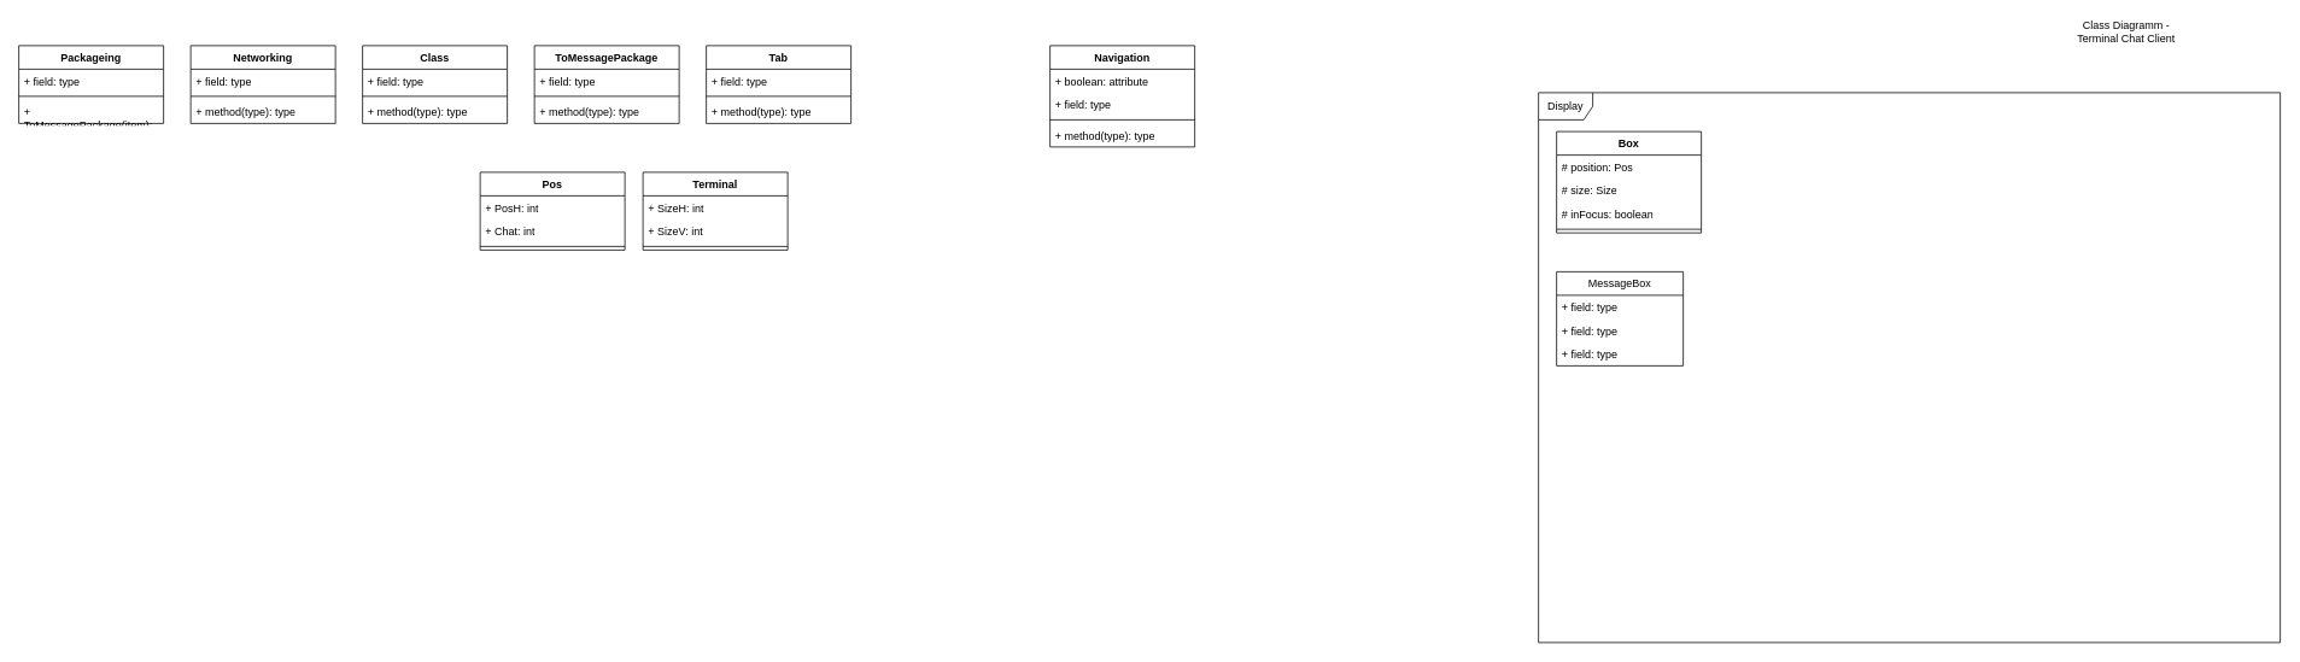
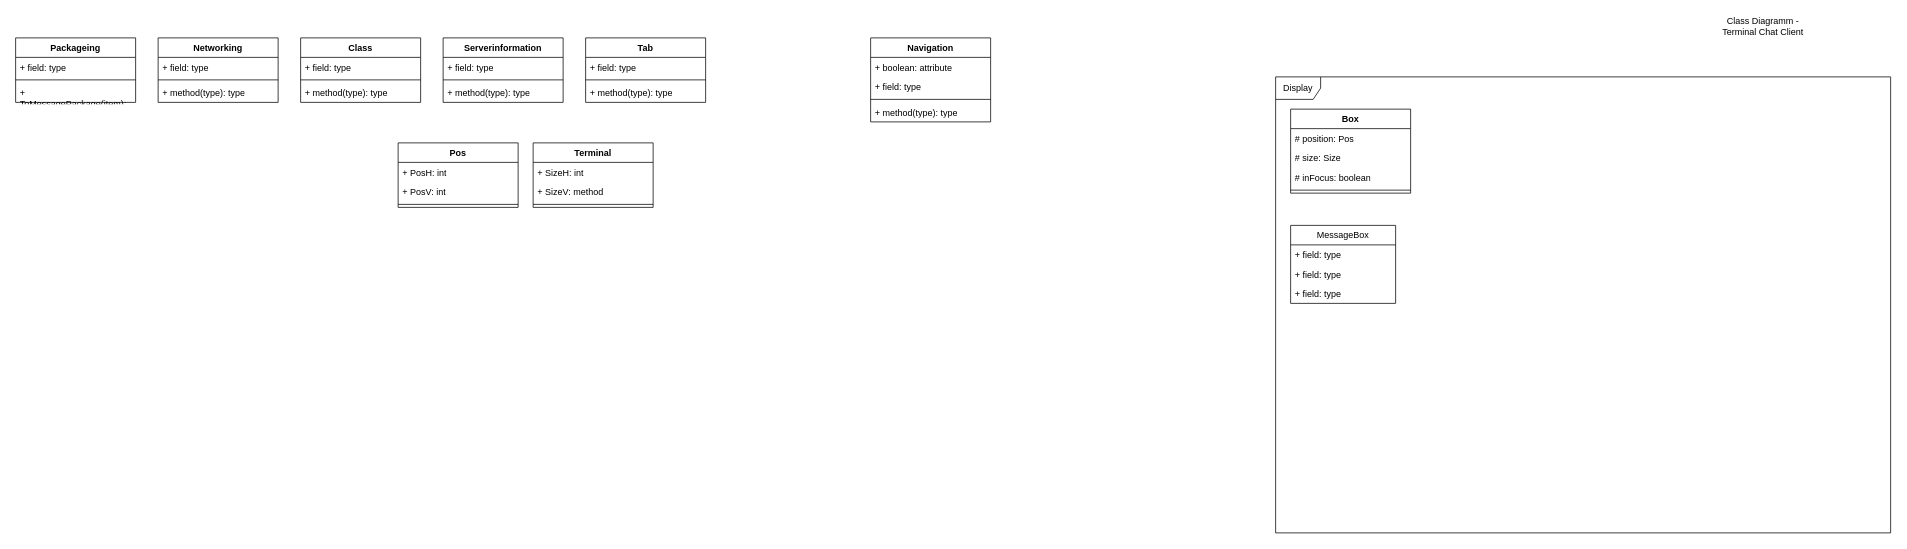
  <mxCell id="0" />
  <mxCell id="1" parent="0" />
  <mxCell id="2" value="Class Diagramm - Terminal Chat Client" style="text;html=1;align=center;verticalAlign=middle;whiteSpace=wrap;rounded=0;" vertex="1" parent="1"><mxGeometry x="2280" y="20" width="140" height="30" as="geometry" /></mxCell>
  <mxCell id="3" value="Packageing" style="swimlane;fontStyle=1;align=center;verticalAlign=top;childLayout=stackLayout;horizontal=1;startSize=26;horizontalStack=0;resizeParent=1;resizeParentMax=0;resizeLast=0;collapsible=1;marginBottom=0;whiteSpace=wrap;html=1;" vertex="1" parent="1"><mxGeometry x="20" y="50" width="160" height="86" as="geometry" /></mxCell>
  <mxCell id="4" value="+ field: type" style="text;strokeColor=none;fillColor=none;align=left;verticalAlign=top;spacingLeft=4;spacingRight=4;overflow=hidden;rotatable=0;points=[[0,0.5],[1,0.5]];portConstraint=eastwest;whiteSpace=wrap;html=1;" vertex="1" parent="3"><mxGeometry y="26" width="160" height="26" as="geometry" /></mxCell>
  <mxCell id="5" value="" style="line;strokeWidth=1;fillColor=none;align=left;verticalAlign=middle;spacingTop=-1;spacingLeft=3;spacingRight=3;rotatable=0;labelPosition=right;points=[];portConstraint=eastwest;strokeColor=inherit;" vertex="1" parent="3"><mxGeometry y="52" width="160" height="8" as="geometry" /></mxCell>
  <mxCell id="6" value="+ ToMessagePackage(item): type" style="text;strokeColor=none;fillColor=none;align=left;verticalAlign=top;spacingLeft=4;spacingRight=4;overflow=hidden;rotatable=0;points=[[0,0.5],[1,0.5]];portConstraint=eastwest;whiteSpace=wrap;html=1;" vertex="1" parent="3"><mxGeometry y="60" width="160" height="26" as="geometry" /></mxCell>
  <mxCell id="7" value="Networking" style="swimlane;fontStyle=1;align=center;verticalAlign=top;childLayout=stackLayout;horizontal=1;startSize=26;horizontalStack=0;resizeParent=1;resizeParentMax=0;resizeLast=0;collapsible=1;marginBottom=0;whiteSpace=wrap;html=1;" vertex="1" parent="1"><mxGeometry x="210" y="50" width="160" height="86" as="geometry" /></mxCell>
  <mxCell id="8" value="+ field: type" style="text;strokeColor=none;fillColor=none;align=left;verticalAlign=top;spacingLeft=4;spacingRight=4;overflow=hidden;rotatable=0;points=[[0,0.5],[1,0.5]];portConstraint=eastwest;whiteSpace=wrap;html=1;" vertex="1" parent="7"><mxGeometry y="26" width="160" height="26" as="geometry" /></mxCell>
  <mxCell id="9" value="" style="line;strokeWidth=1;fillColor=none;align=left;verticalAlign=middle;spacingTop=-1;spacingLeft=3;spacingRight=3;rotatable=0;labelPosition=right;points=[];portConstraint=eastwest;strokeColor=inherit;" vertex="1" parent="7"><mxGeometry y="52" width="160" height="8" as="geometry" /></mxCell>
  <mxCell id="10" value="+ method(type): type" style="text;strokeColor=none;fillColor=none;align=left;verticalAlign=top;spacingLeft=4;spacingRight=4;overflow=hidden;rotatable=0;points=[[0,0.5],[1,0.5]];portConstraint=eastwest;whiteSpace=wrap;html=1;" vertex="1" parent="7"><mxGeometry y="60" width="160" height="26" as="geometry" /></mxCell>
  <mxCell id="11" value="Class" style="swimlane;fontStyle=1;align=center;verticalAlign=top;childLayout=stackLayout;horizontal=1;startSize=26;horizontalStack=0;resizeParent=1;resizeParentMax=0;resizeLast=0;collapsible=1;marginBottom=0;whiteSpace=wrap;html=1;" vertex="1" parent="1"><mxGeometry x="400" y="50" width="160" height="86" as="geometry" /></mxCell>
  <mxCell id="12" value="+ field: type" style="text;strokeColor=none;fillColor=none;align=left;verticalAlign=top;spacingLeft=4;spacingRight=4;overflow=hidden;rotatable=0;points=[[0,0.5],[1,0.5]];portConstraint=eastwest;whiteSpace=wrap;html=1;" vertex="1" parent="11"><mxGeometry y="26" width="160" height="26" as="geometry" /></mxCell>
  <mxCell id="13" value="" style="line;strokeWidth=1;fillColor=none;align=left;verticalAlign=middle;spacingTop=-1;spacingLeft=3;spacingRight=3;rotatable=0;labelPosition=right;points=[];portConstraint=eastwest;strokeColor=inherit;" vertex="1" parent="11"><mxGeometry y="52" width="160" height="8" as="geometry" /></mxCell>
  <mxCell id="14" value="+ method(type): type" style="text;strokeColor=none;fillColor=none;align=left;verticalAlign=top;spacingLeft=4;spacingRight=4;overflow=hidden;rotatable=0;points=[[0,0.5],[1,0.5]];portConstraint=eastwest;whiteSpace=wrap;html=1;" vertex="1" parent="11"><mxGeometry y="60" width="160" height="26" as="geometry" /></mxCell>
- <mxCell id="15" value="ToMessagePackage" style="swimlane;fontStyle=1;align=center;verticalAlign=top;childLayout=stackLayout;horizontal=1;startSize=26;horizontalStack=0;resizeParent=1;resizeParentMax=0;resizeLast=0;collapsible=1;marginBottom=0;whiteSpace=wrap;html=1;" vertex="1" parent="1"><mxGeometry x="590" y="50" width="160" height="86" as="geometry" /></mxCell>
+ <mxCell id="15" value="Serverinformation" style="swimlane;fontStyle=1;align=center;verticalAlign=top;childLayout=stackLayout;horizontal=1;startSize=26;horizontalStack=0;resizeParent=1;resizeParentMax=0;resizeLast=0;collapsible=1;marginBottom=0;whiteSpace=wrap;html=1;" vertex="1" parent="1"><mxGeometry x="590" y="50" width="160" height="86" as="geometry" /></mxCell>
  <mxCell id="16" value="+ field: type" style="text;strokeColor=none;fillColor=none;align=left;verticalAlign=top;spacingLeft=4;spacingRight=4;overflow=hidden;rotatable=0;points=[[0,0.5],[1,0.5]];portConstraint=eastwest;whiteSpace=wrap;html=1;" vertex="1" parent="15"><mxGeometry y="26" width="160" height="26" as="geometry" /></mxCell>
  <mxCell id="17" value="" style="line;strokeWidth=1;fillColor=none;align=left;verticalAlign=middle;spacingTop=-1;spacingLeft=3;spacingRight=3;rotatable=0;labelPosition=right;points=[];portConstraint=eastwest;strokeColor=inherit;" vertex="1" parent="15"><mxGeometry y="52" width="160" height="8" as="geometry" /></mxCell>
  <mxCell id="18" value="+ method(type): type" style="text;strokeColor=none;fillColor=none;align=left;verticalAlign=top;spacingLeft=4;spacingRight=4;overflow=hidden;rotatable=0;points=[[0,0.5],[1,0.5]];portConstraint=eastwest;whiteSpace=wrap;html=1;" vertex="1" parent="15"><mxGeometry y="60" width="160" height="26" as="geometry" /></mxCell>
  <mxCell id="19" value="Tab" style="swimlane;fontStyle=1;align=center;verticalAlign=top;childLayout=stackLayout;horizontal=1;startSize=26;horizontalStack=0;resizeParent=1;resizeParentMax=0;resizeLast=0;collapsible=1;marginBottom=0;whiteSpace=wrap;html=1;" vertex="1" parent="1"><mxGeometry x="780" y="50" width="160" height="86" as="geometry" /></mxCell>
  <mxCell id="20" value="+ field: type" style="text;strokeColor=none;fillColor=none;align=left;verticalAlign=top;spacingLeft=4;spacingRight=4;overflow=hidden;rotatable=0;points=[[0,0.5],[1,0.5]];portConstraint=eastwest;whiteSpace=wrap;html=1;" vertex="1" parent="19"><mxGeometry y="26" width="160" height="26" as="geometry" /></mxCell>
  <mxCell id="21" value="" style="line;strokeWidth=1;fillColor=none;align=left;verticalAlign=middle;spacingTop=-1;spacingLeft=3;spacingRight=3;rotatable=0;labelPosition=right;points=[];portConstraint=eastwest;strokeColor=inherit;" vertex="1" parent="19"><mxGeometry y="52" width="160" height="8" as="geometry" /></mxCell>
  <mxCell id="22" value="+ method(type): type" style="text;strokeColor=none;fillColor=none;align=left;verticalAlign=top;spacingLeft=4;spacingRight=4;overflow=hidden;rotatable=0;points=[[0,0.5],[1,0.5]];portConstraint=eastwest;whiteSpace=wrap;html=1;" vertex="1" parent="19"><mxGeometry y="60" width="160" height="26" as="geometry" /></mxCell>
  <mxCell id="23" value="Box" style="swimlane;fontStyle=1;align=center;verticalAlign=top;childLayout=stackLayout;horizontal=1;startSize=26;horizontalStack=0;resizeParent=1;resizeParentMax=0;resizeLast=0;collapsible=1;marginBottom=0;whiteSpace=wrap;html=1;" vertex="1" parent="1"><mxGeometry x="1720" y="145" width="160" height="112" as="geometry" /></mxCell>
  <mxCell id="24" value="# position: Pos" style="text;strokeColor=none;fillColor=none;align=left;verticalAlign=top;spacingLeft=4;spacingRight=4;overflow=hidden;rotatable=0;points=[[0,0.5],[1,0.5]];portConstraint=eastwest;whiteSpace=wrap;html=1;" vertex="1" parent="23"><mxGeometry y="26" width="160" height="26" as="geometry" /></mxCell>
  <mxCell id="25" value="# size: Size" style="text;strokeColor=none;fillColor=none;align=left;verticalAlign=top;spacingLeft=4;spacingRight=4;overflow=hidden;rotatable=0;points=[[0,0.5],[1,0.5]];portConstraint=eastwest;whiteSpace=wrap;html=1;" vertex="1" parent="23"><mxGeometry y="52" width="160" height="26" as="geometry" /></mxCell>
  <mxCell id="26" value="# inFocus: boolean" style="text;strokeColor=none;fillColor=none;align=left;verticalAlign=top;spacingLeft=4;spacingRight=4;overflow=hidden;rotatable=0;points=[[0,0.5],[1,0.5]];portConstraint=eastwest;whiteSpace=wrap;html=1;" vertex="1" parent="23"><mxGeometry y="78" width="160" height="26" as="geometry" /></mxCell>
  <mxCell id="27" value="" style="line;strokeWidth=1;fillColor=none;align=left;verticalAlign=middle;spacingTop=-1;spacingLeft=3;spacingRight=3;rotatable=0;labelPosition=right;points=[];portConstraint=eastwest;strokeColor=inherit;" vertex="1" parent="23"><mxGeometry y="104" width="160" height="8" as="geometry" /></mxCell>
  <mxCell id="28" value="Navigation" style="swimlane;fontStyle=1;align=center;verticalAlign=top;childLayout=stackLayout;horizontal=1;startSize=26;horizontalStack=0;resizeParent=1;resizeParentMax=0;resizeLast=0;collapsible=1;marginBottom=0;whiteSpace=wrap;html=1;" vertex="1" parent="1"><mxGeometry x="1160" y="50" width="160" height="112" as="geometry" /></mxCell>
  <mxCell id="29" value="+ boolean: attribute" style="text;strokeColor=none;fillColor=none;align=left;verticalAlign=top;spacingLeft=4;spacingRight=4;overflow=hidden;rotatable=0;points=[[0,0.5],[1,0.5]];portConstraint=eastwest;whiteSpace=wrap;html=1;" vertex="1" parent="28"><mxGeometry y="26" width="160" height="26" as="geometry" /></mxCell>
  <mxCell id="30" value="+ field: type" style="text;strokeColor=none;fillColor=none;align=left;verticalAlign=top;spacingLeft=4;spacingRight=4;overflow=hidden;rotatable=0;points=[[0,0.5],[1,0.5]];portConstraint=eastwest;whiteSpace=wrap;html=1;" vertex="1" parent="28"><mxGeometry y="52" width="160" height="26" as="geometry" /></mxCell>
  <mxCell id="31" value="" style="line;strokeWidth=1;fillColor=none;align=left;verticalAlign=middle;spacingTop=-1;spacingLeft=3;spacingRight=3;rotatable=0;labelPosition=right;points=[];portConstraint=eastwest;strokeColor=inherit;" vertex="1" parent="28"><mxGeometry y="78" width="160" height="8" as="geometry" /></mxCell>
  <mxCell id="32" value="+ method(type): type" style="text;strokeColor=none;fillColor=none;align=left;verticalAlign=top;spacingLeft=4;spacingRight=4;overflow=hidden;rotatable=0;points=[[0,0.5],[1,0.5]];portConstraint=eastwest;whiteSpace=wrap;html=1;" vertex="1" parent="28"><mxGeometry y="86" width="160" height="26" as="geometry" /></mxCell>
  <mxCell id="33" value="Pos" style="swimlane;fontStyle=1;align=center;verticalAlign=top;childLayout=stackLayout;horizontal=1;startSize=26;horizontalStack=0;resizeParent=1;resizeParentMax=0;resizeLast=0;collapsible=1;marginBottom=0;whiteSpace=wrap;html=1;" vertex="1" parent="1"><mxGeometry x="530" y="190" width="160" height="86" as="geometry" /></mxCell>
  <mxCell id="34" value="+ PosH: int" style="text;strokeColor=none;fillColor=none;align=left;verticalAlign=top;spacingLeft=4;spacingRight=4;overflow=hidden;rotatable=0;points=[[0,0.5],[1,0.5]];portConstraint=eastwest;whiteSpace=wrap;html=1;" vertex="1" parent="33"><mxGeometry y="26" width="160" height="26" as="geometry" /></mxCell>
- <mxCell id="35" value="+ Chat: int" style="text;strokeColor=none;fillColor=none;align=left;verticalAlign=top;spacingLeft=4;spacingRight=4;overflow=hidden;rotatable=0;points=[[0,0.5],[1,0.5]];portConstraint=eastwest;whiteSpace=wrap;html=1;" vertex="1" parent="33"><mxGeometry y="52" width="160" height="26" as="geometry" /></mxCell>
+ <mxCell id="35" value="+ PosV: int" style="text;strokeColor=none;fillColor=none;align=left;verticalAlign=top;spacingLeft=4;spacingRight=4;overflow=hidden;rotatable=0;points=[[0,0.5],[1,0.5]];portConstraint=eastwest;whiteSpace=wrap;html=1;" vertex="1" parent="33"><mxGeometry y="52" width="160" height="26" as="geometry" /></mxCell>
  <mxCell id="36" value="" style="line;strokeWidth=1;fillColor=none;align=left;verticalAlign=middle;spacingTop=-1;spacingLeft=3;spacingRight=3;rotatable=0;labelPosition=right;points=[];portConstraint=eastwest;strokeColor=inherit;" vertex="1" parent="33"><mxGeometry y="78" width="160" height="8" as="geometry" /></mxCell>
  <mxCell id="37" value="Terminal" style="swimlane;fontStyle=1;align=center;verticalAlign=top;childLayout=stackLayout;horizontal=1;startSize=26;horizontalStack=0;resizeParent=1;resizeParentMax=0;resizeLast=0;collapsible=1;marginBottom=0;whiteSpace=wrap;html=1;" vertex="1" parent="1"><mxGeometry x="710" y="190" width="160" height="86" as="geometry" /></mxCell>
  <mxCell id="38" value="+ SizeH: int" style="text;strokeColor=none;fillColor=none;align=left;verticalAlign=top;spacingLeft=4;spacingRight=4;overflow=hidden;rotatable=0;points=[[0,0.5],[1,0.5]];portConstraint=eastwest;whiteSpace=wrap;html=1;" vertex="1" parent="37"><mxGeometry y="26" width="160" height="26" as="geometry" /></mxCell>
- <mxCell id="39" value="+ SizeV: int" style="text;strokeColor=none;fillColor=none;align=left;verticalAlign=top;spacingLeft=4;spacingRight=4;overflow=hidden;rotatable=0;points=[[0,0.5],[1,0.5]];portConstraint=eastwest;whiteSpace=wrap;html=1;" vertex="1" parent="37"><mxGeometry y="52" width="160" height="26" as="geometry" /></mxCell>
+ <mxCell id="39" value="+ SizeV: method" style="text;strokeColor=none;fillColor=none;align=left;verticalAlign=top;spacingLeft=4;spacingRight=4;overflow=hidden;rotatable=0;points=[[0,0.5],[1,0.5]];portConstraint=eastwest;whiteSpace=wrap;html=1;" vertex="1" parent="37"><mxGeometry y="52" width="160" height="26" as="geometry" /></mxCell>
  <mxCell id="40" value="" style="line;strokeWidth=1;fillColor=none;align=left;verticalAlign=middle;spacingTop=-1;spacingLeft=3;spacingRight=3;rotatable=0;labelPosition=right;points=[];portConstraint=eastwest;strokeColor=inherit;" vertex="1" parent="37"><mxGeometry y="78" width="160" height="8" as="geometry" /></mxCell>
  <mxCell id="41" value="Display" style="shape=umlFrame;whiteSpace=wrap;html=1;pointerEvents=0;" vertex="1" parent="1"><mxGeometry x="1700" y="102" width="820" height="608" as="geometry" /></mxCell>
  <mxCell id="42" value="MessageBox" style="swimlane;fontStyle=0;childLayout=stackLayout;horizontal=1;startSize=26;fillColor=none;horizontalStack=0;resizeParent=1;resizeParentMax=0;resizeLast=0;collapsible=1;marginBottom=0;whiteSpace=wrap;html=1;" vertex="1" parent="1"><mxGeometry x="1720" y="300" width="140" height="104" as="geometry" /></mxCell>
  <mxCell id="43" value="+ field: type" style="text;strokeColor=none;fillColor=none;align=left;verticalAlign=top;spacingLeft=4;spacingRight=4;overflow=hidden;rotatable=0;points=[[0,0.5],[1,0.5]];portConstraint=eastwest;whiteSpace=wrap;html=1;" vertex="1" parent="42"><mxGeometry y="26" width="140" height="26" as="geometry" /></mxCell>
  <mxCell id="44" value="+ field: type" style="text;strokeColor=none;fillColor=none;align=left;verticalAlign=top;spacingLeft=4;spacingRight=4;overflow=hidden;rotatable=0;points=[[0,0.5],[1,0.5]];portConstraint=eastwest;whiteSpace=wrap;html=1;" vertex="1" parent="42"><mxGeometry y="52" width="140" height="26" as="geometry" /></mxCell>
  <mxCell id="45" value="+ field: type" style="text;strokeColor=none;fillColor=none;align=left;verticalAlign=top;spacingLeft=4;spacingRight=4;overflow=hidden;rotatable=0;points=[[0,0.5],[1,0.5]];portConstraint=eastwest;whiteSpace=wrap;html=1;" vertex="1" parent="42"><mxGeometry y="78" width="140" height="26" as="geometry" /></mxCell>
